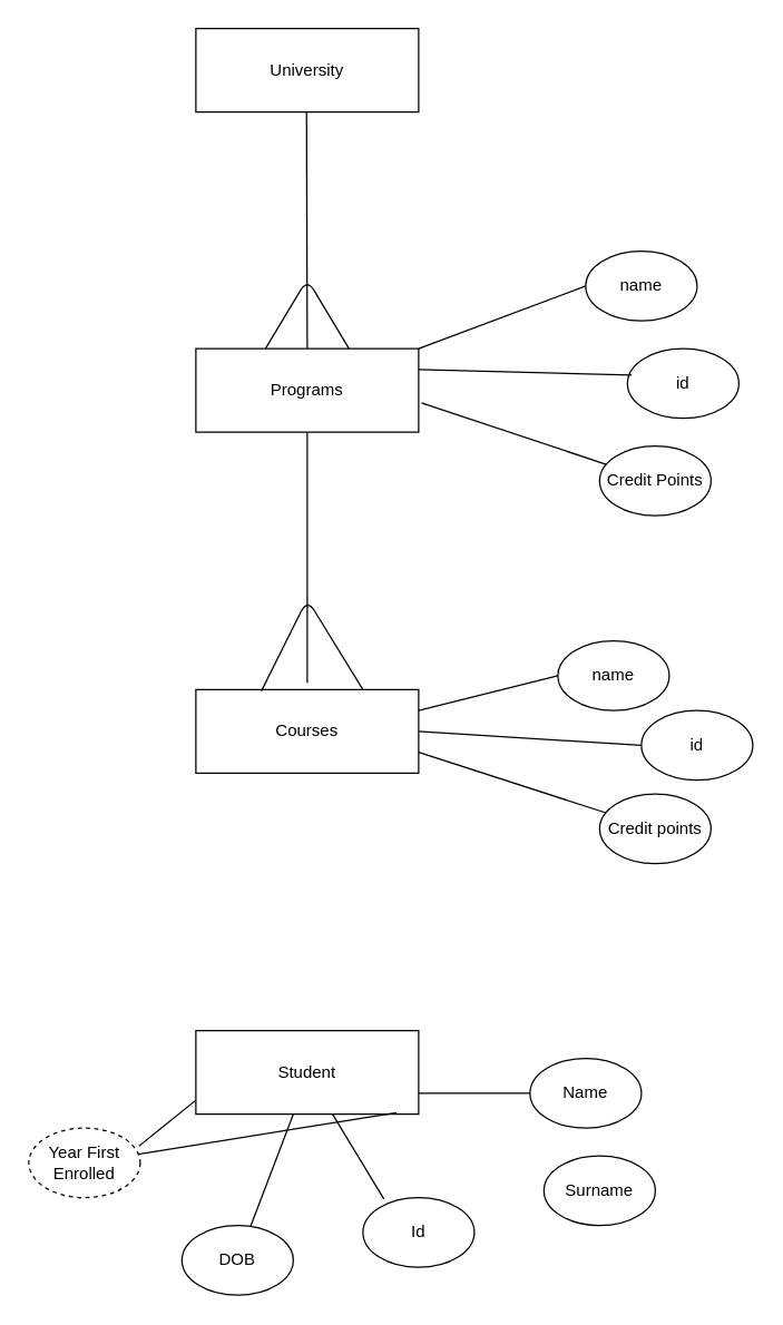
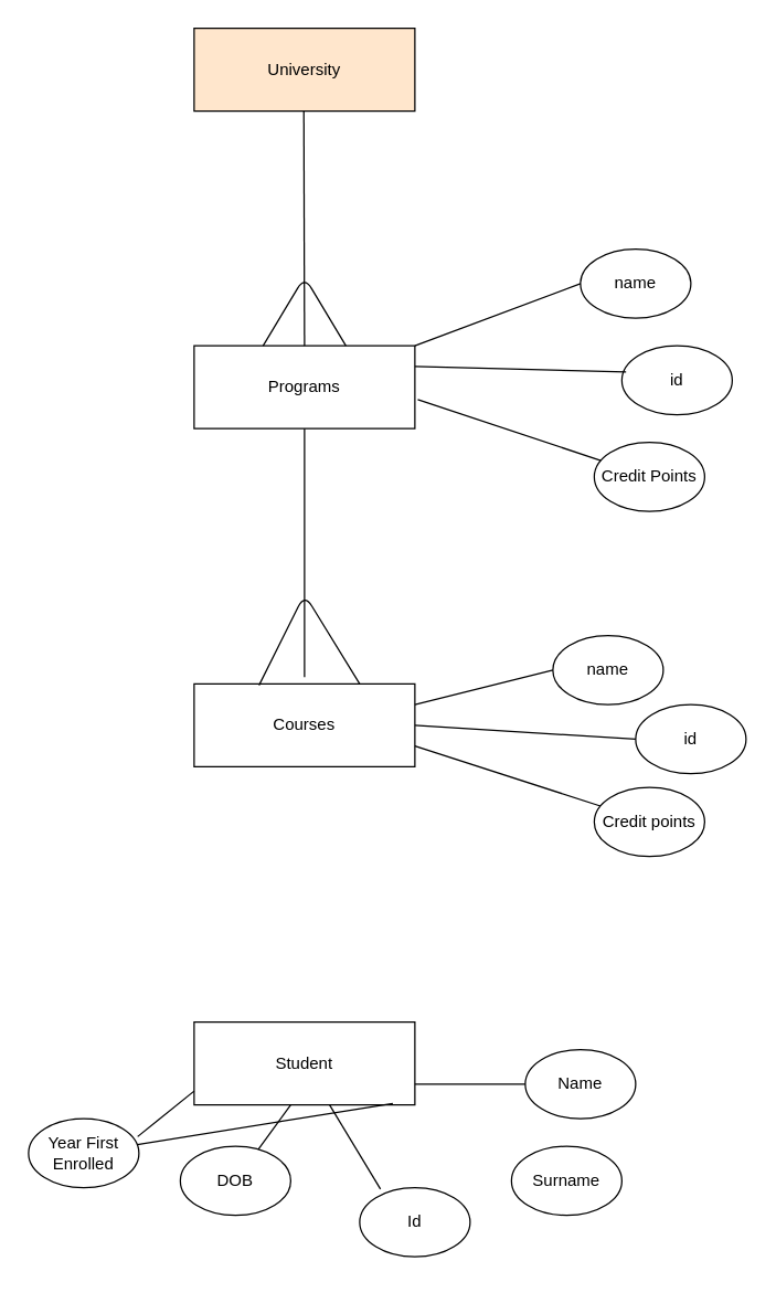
  <mxCell id="0" />
  <mxCell id="1" parent="0" />
- <mxCell id="2" value="University" style="rounded=0;whiteSpace=wrap;html=1;" vertex="1" parent="1"><mxGeometry x="140" y="20" width="160" height="60" as="geometry" /></mxCell>
+ <mxCell id="2" value="University" style="rounded=0;whiteSpace=wrap;html=1;fillColor=#ffe6cc;" vertex="1" parent="1"><mxGeometry x="140" y="20" width="160" height="60" as="geometry" /></mxCell>
  <mxCell id="3" value="Programs" style="rounded=0;whiteSpace=wrap;html=1;" vertex="1" parent="1"><mxGeometry x="140" y="250" width="160" height="60" as="geometry" /></mxCell>
  <mxCell id="4" value="Courses" style="rounded=0;whiteSpace=wrap;html=1;" vertex="1" parent="1"><mxGeometry x="140" y="495" width="160" height="60" as="geometry" /></mxCell>
  <mxCell id="5" value="name" style="ellipse;whiteSpace=wrap;html=1;" vertex="1" parent="1"><mxGeometry x="420" y="180" width="80" height="50" as="geometry" /></mxCell>
  <mxCell id="6" value="id" style="ellipse;whiteSpace=wrap;html=1;" vertex="1" parent="1"><mxGeometry x="450" y="250" width="80" height="50" as="geometry" /></mxCell>
  <mxCell id="7" value="Credit Points" style="ellipse;whiteSpace=wrap;html=1;" vertex="1" parent="1"><mxGeometry x="430" y="320" width="80" height="50" as="geometry" /></mxCell>
  <mxCell id="8" value="" style="endArrow=none;html=1;exitX=1;exitY=0;exitDx=0;exitDy=0;entryX=0;entryY=0.5;entryDx=0;entryDy=0;" edge="1" parent="1" source="3" target="5"><mxGeometry width="50" height="50" relative="1" as="geometry"><mxPoint x="360" y="240" as="sourcePoint" /><mxPoint x="410" y="190" as="targetPoint" /></mxGeometry></mxCell>
  <mxCell id="9" value="" style="endArrow=none;html=1;exitX=1;exitY=0.25;exitDx=0;exitDy=0;entryX=0.038;entryY=0.38;entryDx=0;entryDy=0;entryPerimeter=0;" edge="1" parent="1" source="3" target="6"><mxGeometry width="50" height="50" relative="1" as="geometry"><mxPoint x="360" y="240" as="sourcePoint" /><mxPoint x="410" y="190" as="targetPoint" /></mxGeometry></mxCell>
  <mxCell id="10" value="" style="endArrow=none;html=1;exitX=1.013;exitY=0.65;exitDx=0;exitDy=0;exitPerimeter=0;" edge="1" parent="1" source="3" target="7"><mxGeometry width="50" height="50" relative="1" as="geometry"><mxPoint x="360" y="240" as="sourcePoint" /><mxPoint x="410" y="190" as="targetPoint" /></mxGeometry></mxCell>
  <mxCell id="11" value="name" style="ellipse;whiteSpace=wrap;html=1;" vertex="1" parent="1"><mxGeometry x="400" y="460" width="80" height="50" as="geometry" /></mxCell>
  <mxCell id="12" value="id" style="ellipse;whiteSpace=wrap;html=1;" vertex="1" parent="1"><mxGeometry x="460" y="510" width="80" height="50" as="geometry" /></mxCell>
  <mxCell id="13" value="Credit points" style="ellipse;whiteSpace=wrap;html=1;" vertex="1" parent="1"><mxGeometry x="430" y="570" width="80" height="50" as="geometry" /></mxCell>
  <mxCell id="14" value="" style="endArrow=none;html=1;entryX=0;entryY=0.5;entryDx=0;entryDy=0;exitX=1;exitY=0.25;exitDx=0;exitDy=0;" edge="1" parent="1" source="4" target="11"><mxGeometry width="50" height="50" relative="1" as="geometry"><mxPoint x="310" y="550" as="sourcePoint" /><mxPoint x="360" y="500" as="targetPoint" /></mxGeometry></mxCell>
  <mxCell id="15" value="" style="endArrow=none;html=1;entryX=0;entryY=0.5;entryDx=0;entryDy=0;exitX=1;exitY=0.5;exitDx=0;exitDy=0;" edge="1" parent="1" source="4" target="12"><mxGeometry width="50" height="50" relative="1" as="geometry"><mxPoint x="370" y="580" as="sourcePoint" /><mxPoint x="420" y="530" as="targetPoint" /></mxGeometry></mxCell>
  <mxCell id="16" value="" style="endArrow=none;html=1;exitX=1;exitY=0.75;exitDx=0;exitDy=0;" edge="1" parent="1" source="4" target="13"><mxGeometry width="50" height="50" relative="1" as="geometry"><mxPoint x="370" y="610" as="sourcePoint" /><mxPoint x="420" y="560" as="targetPoint" /></mxGeometry></mxCell>
  <mxCell id="17" value="" style="endArrow=none;html=1;" edge="1" parent="1"><mxGeometry width="50" height="50" relative="1" as="geometry"><mxPoint x="190" y="250" as="sourcePoint" /><mxPoint x="250" y="250" as="targetPoint" /><Array as="points"><mxPoint x="220" y="200" /></Array></mxGeometry></mxCell>
  <mxCell id="18" value="" style="endArrow=none;html=1;entryX=0.5;entryY=1;entryDx=0;entryDy=0;" edge="1" parent="1"><mxGeometry width="50" height="50" relative="1" as="geometry"><mxPoint x="220" y="250" as="sourcePoint" /><mxPoint x="219.5" y="80" as="targetPoint" /></mxGeometry></mxCell>
  <mxCell id="19" value="" style="endArrow=none;html=1;entryX=0.5;entryY=1;entryDx=0;entryDy=0;" edge="1" parent="1" target="3"><mxGeometry width="50" height="50" relative="1" as="geometry"><mxPoint x="220" y="490" as="sourcePoint" /><mxPoint x="240" y="350" as="targetPoint" /></mxGeometry></mxCell>
  <mxCell id="20" value="" style="endArrow=none;html=1;exitX=0.294;exitY=0.017;exitDx=0;exitDy=0;exitPerimeter=0;entryX=0.75;entryY=0;entryDx=0;entryDy=0;" edge="1" parent="1" source="4" target="4"><mxGeometry width="50" height="50" relative="1" as="geometry"><mxPoint x="360" y="370" as="sourcePoint" /><mxPoint x="410" y="320" as="targetPoint" /><Array as="points"><mxPoint x="220" y="430" /></Array></mxGeometry></mxCell>
  <mxCell id="21" value="Student" style="rounded=0;whiteSpace=wrap;html=1;" vertex="1" parent="1"><mxGeometry x="140" y="740" width="160" height="60" as="geometry" /></mxCell>
  <mxCell id="22" value="Name" style="ellipse;whiteSpace=wrap;html=1;" vertex="1" parent="1"><mxGeometry x="380" y="760" width="80" height="50" as="geometry" /></mxCell>
- <mxCell id="23" value="Surname" style="ellipse;whiteSpace=wrap;html=1;" vertex="1" parent="1"><mxGeometry x="390" y="830" width="80" height="50" as="geometry" /></mxCell>
+ <mxCell id="23" value="Surname" style="ellipse;whiteSpace=wrap;html=1;" vertex="1" parent="1"><mxGeometry x="370" y="830" width="80" height="50" as="geometry" /></mxCell>
  <mxCell id="24" value="Id" style="ellipse;whiteSpace=wrap;html=1;" vertex="1" parent="1"><mxGeometry x="260" y="860" width="80" height="50" as="geometry" /></mxCell>
- <mxCell id="25" value="DOB" style="ellipse;whiteSpace=wrap;html=1;" vertex="1" parent="1"><mxGeometry x="130" y="880" width="80" height="50" as="geometry" /></mxCell>
- <mxCell id="26" value="Year First Enrolled" style="ellipse;whiteSpace=wrap;html=1;dashed=1;" vertex="1" parent="1"><mxGeometry x="20" y="810" width="80" height="50" as="geometry" /></mxCell>
+ <mxCell id="25" value="DOB" style="ellipse;whiteSpace=wrap;html=1;" vertex="1" parent="1"><mxGeometry x="130" y="830" width="80" height="50" as="geometry" /></mxCell>
+ <mxCell id="26" value="Year First Enrolled" style="ellipse;whiteSpace=wrap;html=1;" vertex="1" parent="1"><mxGeometry x="20" y="810" width="80" height="50" as="geometry" /></mxCell>
  <mxCell id="27" value="" style="endArrow=none;html=1;exitX=0.988;exitY=0.26;exitDx=0;exitDy=0;exitPerimeter=0;" edge="1" parent="1" source="26"><mxGeometry width="50" height="50" relative="1" as="geometry"><mxPoint x="90" y="840" as="sourcePoint" /><mxPoint x="140" y="790" as="targetPoint" /></mxGeometry></mxCell>
  <mxCell id="28" value="" style="endArrow=none;html=1;" edge="1" parent="1" source="25"><mxGeometry width="50" height="50" relative="1" as="geometry"><mxPoint x="160" y="850" as="sourcePoint" /><mxPoint x="210" y="800" as="targetPoint" /></mxGeometry></mxCell>
  <mxCell id="29" value="" style="endArrow=none;html=1;exitX=0.188;exitY=0.02;exitDx=0;exitDy=0;exitPerimeter=0;" edge="1" parent="1" source="24" target="21"><mxGeometry width="50" height="50" relative="1" as="geometry"><mxPoint x="220" y="870" as="sourcePoint" /><mxPoint x="270" y="820" as="targetPoint" /></mxGeometry></mxCell>
  <mxCell id="30" value="" style="endArrow=none;html=1;exitX=0.9;exitY=0.983;exitDx=0;exitDy=0;exitPerimeter=0;" edge="1" parent="1" source="21" target="26"><mxGeometry width="50" height="50" relative="1" as="geometry"><mxPoint x="300" y="860" as="sourcePoint" /><mxPoint x="350" y="810" as="targetPoint" /></mxGeometry></mxCell>
  <mxCell id="31" value="" style="endArrow=none;html=1;exitX=1;exitY=0.75;exitDx=0;exitDy=0;entryX=0;entryY=0.5;entryDx=0;entryDy=0;" edge="1" parent="1" source="21" target="22"><mxGeometry width="50" height="50" relative="1" as="geometry"><mxPoint x="310" y="810" as="sourcePoint" /><mxPoint x="360" y="760" as="targetPoint" /></mxGeometry></mxCell>
